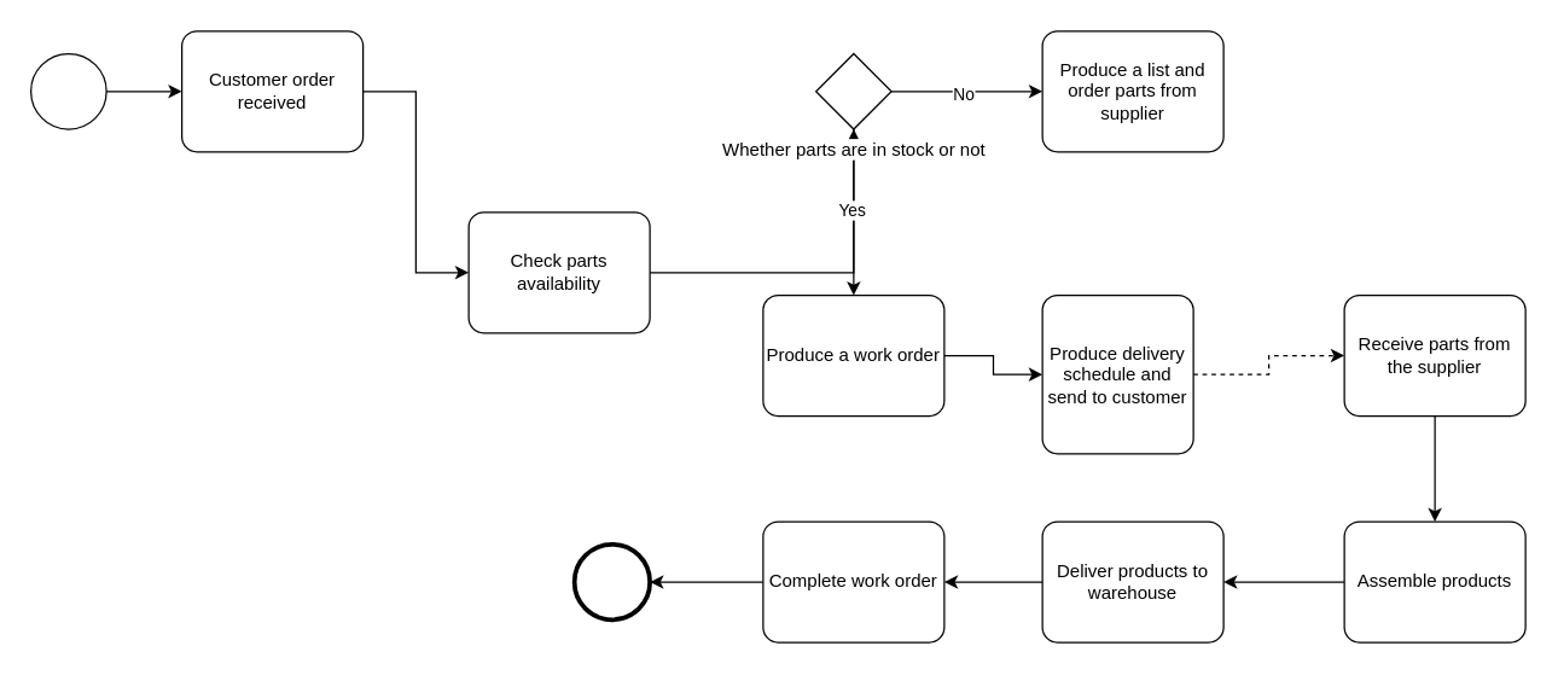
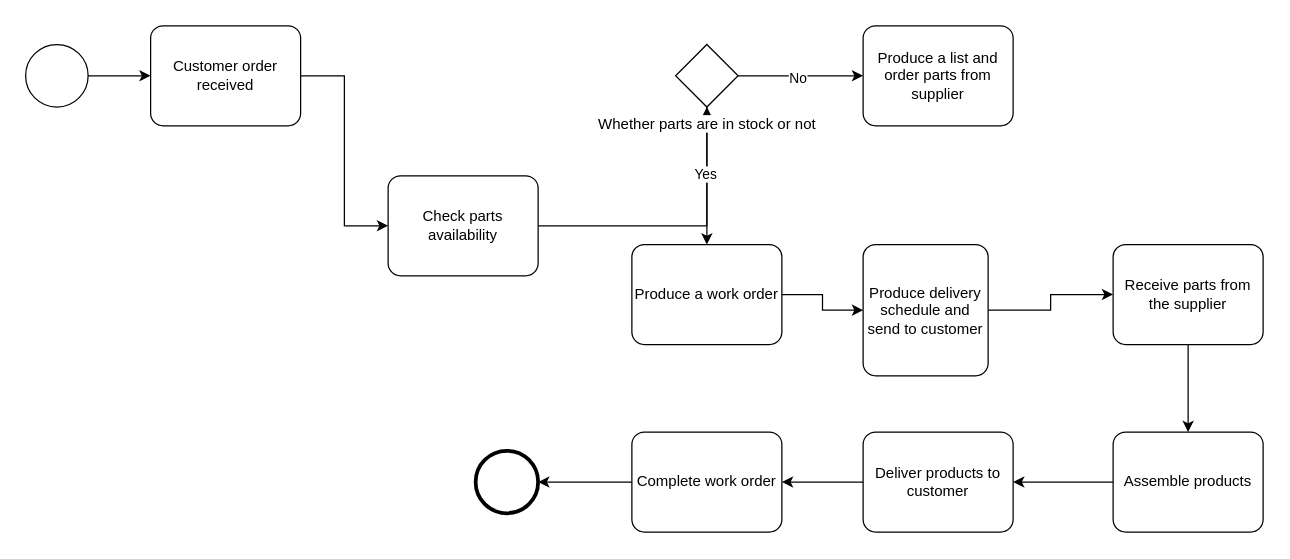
  <mxCell id="0" />
  <mxCell id="1" parent="0" />
  <mxCell id="2" value="" style="points=[[0.145,0.145,0],[0.5,0,0],[0.855,0.145,0],[1,0.5,0],[0.855,0.855,0],[0.5,1,0],[0.145,0.855,0],[0,0.5,0]];shape=mxgraph.bpmn.event;html=1;verticalLabelPosition=bottom;labelBackgroundColor=#ffffff;verticalAlign=top;align=center;perimeter=ellipsePerimeter;outlineConnect=0;aspect=fixed;outline=standard;symbol=general;" vertex="1" parent="1"><mxGeometry x="20" y="35" width="50" height="50" as="geometry" /></mxCell>
  <mxCell id="3" value="Customer order received" style="points=[[0.25,0,0],[0.5,0,0],[0.75,0,0],[1,0.25,0],[1,0.5,0],[1,0.75,0],[0.75,1,0],[0.5,1,0],[0.25,1,0],[0,0.75,0],[0,0.5,0],[0,0.25,0]];shape=mxgraph.bpmn.task;whiteSpace=wrap;rectStyle=rounded;size=10;html=1;container=1;expand=0;collapsible=0;taskMarker=abstract;" vertex="1" parent="1"><mxGeometry x="120" y="20" width="120" height="80" as="geometry" /></mxCell>
  <mxCell id="4" style="edgeStyle=orthogonalEdgeStyle;rounded=0;orthogonalLoop=1;jettySize=auto;html=1;entryX=0;entryY=0.5;entryDx=0;entryDy=0;entryPerimeter=0;" edge="1" parent="1" source="2" target="3"><mxGeometry relative="1" as="geometry" /></mxCell>
  <mxCell id="5" style="edgeStyle=orthogonalEdgeStyle;rounded=0;orthogonalLoop=1;jettySize=auto;html=1;" edge="1" parent="1" source="6" target="12"><mxGeometry relative="1" as="geometry" /></mxCell>
  <mxCell id="6" value="Check parts availability" style="points=[[0.25,0,0],[0.5,0,0],[0.75,0,0],[1,0.25,0],[1,0.5,0],[1,0.75,0],[0.75,1,0],[0.5,1,0],[0.25,1,0],[0,0.75,0],[0,0.5,0],[0,0.25,0]];shape=mxgraph.bpmn.task;whiteSpace=wrap;rectStyle=rounded;size=10;html=1;container=1;expand=0;collapsible=0;taskMarker=abstract;" vertex="1" parent="1"><mxGeometry x="310" y="140" width="120" height="80" as="geometry" /></mxCell>
  <mxCell id="7" style="edgeStyle=orthogonalEdgeStyle;rounded=0;orthogonalLoop=1;jettySize=auto;html=1;entryX=0;entryY=0.5;entryDx=0;entryDy=0;entryPerimeter=0;" edge="1" parent="1" source="3" target="6"><mxGeometry relative="1" as="geometry" /></mxCell>
  <mxCell id="8" style="edgeStyle=orthogonalEdgeStyle;rounded=0;orthogonalLoop=1;jettySize=auto;html=1;" edge="1" parent="1" source="12" target="13"><mxGeometry relative="1" as="geometry" /></mxCell>
  <mxCell id="9" value="No" style="edgeLabel;html=1;align=center;verticalAlign=middle;resizable=0;points=[];" vertex="1" connectable="0" parent="8"><mxGeometry x="-0.06" y="-1" relative="1" as="geometry"><mxPoint as="offset" /></mxGeometry></mxCell>
  <mxCell id="10" style="edgeStyle=orthogonalEdgeStyle;rounded=0;orthogonalLoop=1;jettySize=auto;html=1;" edge="1" parent="1" source="12" target="15"><mxGeometry relative="1" as="geometry" /></mxCell>
  <mxCell id="11" value="Yes" style="edgeLabel;html=1;align=center;verticalAlign=middle;resizable=0;points=[];" vertex="1" connectable="0" parent="10"><mxGeometry x="-0.042" y="2" relative="1" as="geometry"><mxPoint x="-4" as="offset" /></mxGeometry></mxCell>
  <mxCell id="12" value="Whether parts are in stock or not" style="points=[[0.25,0.25,0],[0.5,0,0],[0.75,0.25,0],[1,0.5,0],[0.75,0.75,0],[0.5,1,0],[0.25,0.75,0],[0,0.5,0]];shape=mxgraph.bpmn.gateway2;html=1;verticalLabelPosition=bottom;labelBackgroundColor=#ffffff;verticalAlign=top;align=center;perimeter=rhombusPerimeter;outlineConnect=0;outline=none;symbol=none;" vertex="1" parent="1"><mxGeometry x="540" y="35" width="50" height="50" as="geometry" /></mxCell>
  <mxCell id="13" value="Produce a list and order parts from supplier" style="points=[[0.25,0,0],[0.5,0,0],[0.75,0,0],[1,0.25,0],[1,0.5,0],[1,0.75,0],[0.75,1,0],[0.5,1,0],[0.25,1,0],[0,0.75,0],[0,0.5,0],[0,0.25,0]];shape=mxgraph.bpmn.task;whiteSpace=wrap;rectStyle=rounded;size=10;html=1;container=1;expand=0;collapsible=0;taskMarker=abstract;" vertex="1" parent="1"><mxGeometry x="690" y="20" width="120" height="80" as="geometry" /></mxCell>
  <mxCell id="14" style="edgeStyle=orthogonalEdgeStyle;rounded=0;orthogonalLoop=1;jettySize=auto;html=1;" edge="1" parent="1" source="15" target="17"><mxGeometry relative="1" as="geometry" /></mxCell>
  <mxCell id="15" value="Produce a work order" style="points=[[0.25,0,0],[0.5,0,0],[0.75,0,0],[1,0.25,0],[1,0.5,0],[1,0.75,0],[0.75,1,0],[0.5,1,0],[0.25,1,0],[0,0.75,0],[0,0.5,0],[0,0.25,0]];shape=mxgraph.bpmn.task;whiteSpace=wrap;rectStyle=rounded;size=10;html=1;container=1;expand=0;collapsible=0;taskMarker=abstract;" vertex="1" parent="1"><mxGeometry x="505" y="195" width="120" height="80" as="geometry" /></mxCell>
- <mxCell id="16" style="edgeStyle=orthogonalEdgeStyle;rounded=0;orthogonalLoop=1;jettySize=auto;html=1;dashed=1;" edge="1" parent="1" source="17" target="19"><mxGeometry relative="1" as="geometry" /></mxCell>
+ <mxCell id="16" style="edgeStyle=orthogonalEdgeStyle;rounded=0;orthogonalLoop=1;jettySize=auto;html=1;" edge="1" parent="1" source="17" target="19"><mxGeometry relative="1" as="geometry" /></mxCell>
  <mxCell id="17" value="Produce delivery schedule and send to customer" style="points=[[0.25,0,0],[0.5,0,0],[0.75,0,0],[1,0.25,0],[1,0.5,0],[1,0.75,0],[0.75,1,0],[0.5,1,0],[0.25,1,0],[0,0.75,0],[0,0.5,0],[0,0.25,0]];shape=mxgraph.bpmn.task;whiteSpace=wrap;rectStyle=rounded;size=10;html=1;container=1;expand=0;collapsible=0;taskMarker=abstract;" vertex="1" parent="1"><mxGeometry x="690" y="195" width="100" height="105" as="geometry" /></mxCell>
  <mxCell id="18" style="edgeStyle=orthogonalEdgeStyle;rounded=0;orthogonalLoop=1;jettySize=auto;html=1;" edge="1" parent="1" source="19" target="21"><mxGeometry relative="1" as="geometry" /></mxCell>
  <mxCell id="19" value="Receive parts from the supplier" style="points=[[0.25,0,0],[0.5,0,0],[0.75,0,0],[1,0.25,0],[1,0.5,0],[1,0.75,0],[0.75,1,0],[0.5,1,0],[0.25,1,0],[0,0.75,0],[0,0.5,0],[0,0.25,0]];shape=mxgraph.bpmn.task;whiteSpace=wrap;rectStyle=rounded;size=10;html=1;container=1;expand=0;collapsible=0;taskMarker=abstract;" vertex="1" parent="1"><mxGeometry x="890" y="195" width="120" height="80" as="geometry" /></mxCell>
  <mxCell id="20" style="edgeStyle=orthogonalEdgeStyle;rounded=0;orthogonalLoop=1;jettySize=auto;html=1;" edge="1" parent="1" source="21" target="23"><mxGeometry relative="1" as="geometry" /></mxCell>
  <mxCell id="21" value="Assemble products" style="points=[[0.25,0,0],[0.5,0,0],[0.75,0,0],[1,0.25,0],[1,0.5,0],[1,0.75,0],[0.75,1,0],[0.5,1,0],[0.25,1,0],[0,0.75,0],[0,0.5,0],[0,0.25,0]];shape=mxgraph.bpmn.task;whiteSpace=wrap;rectStyle=rounded;size=10;html=1;container=1;expand=0;collapsible=0;taskMarker=abstract;" vertex="1" parent="1"><mxGeometry x="890" y="345" width="120" height="80" as="geometry" /></mxCell>
  <mxCell id="22" style="edgeStyle=orthogonalEdgeStyle;rounded=0;orthogonalLoop=1;jettySize=auto;html=1;" edge="1" parent="1" source="23" target="25"><mxGeometry relative="1" as="geometry" /></mxCell>
- <mxCell id="23" value="Deliver products to warehouse" style="points=[[0.25,0,0],[0.5,0,0],[0.75,0,0],[1,0.25,0],[1,0.5,0],[1,0.75,0],[0.75,1,0],[0.5,1,0],[0.25,1,0],[0,0.75,0],[0,0.5,0],[0,0.25,0]];shape=mxgraph.bpmn.task;whiteSpace=wrap;rectStyle=rounded;size=10;html=1;container=1;expand=0;collapsible=0;taskMarker=abstract;" vertex="1" parent="1"><mxGeometry x="690" y="345" width="120" height="80" as="geometry" /></mxCell>
+ <mxCell id="23" value="Deliver products to customer" style="points=[[0.25,0,0],[0.5,0,0],[0.75,0,0],[1,0.25,0],[1,0.5,0],[1,0.75,0],[0.75,1,0],[0.5,1,0],[0.25,1,0],[0,0.75,0],[0,0.5,0],[0,0.25,0]];shape=mxgraph.bpmn.task;whiteSpace=wrap;rectStyle=rounded;size=10;html=1;container=1;expand=0;collapsible=0;taskMarker=abstract;" vertex="1" parent="1"><mxGeometry x="690" y="345" width="120" height="80" as="geometry" /></mxCell>
  <mxCell id="24" style="edgeStyle=orthogonalEdgeStyle;rounded=0;orthogonalLoop=1;jettySize=auto;html=1;" edge="1" parent="1" source="25" target="26"><mxGeometry relative="1" as="geometry" /></mxCell>
  <mxCell id="25" value="Complete work order" style="points=[[0.25,0,0],[0.5,0,0],[0.75,0,0],[1,0.25,0],[1,0.5,0],[1,0.75,0],[0.75,1,0],[0.5,1,0],[0.25,1,0],[0,0.75,0],[0,0.5,0],[0,0.25,0]];shape=mxgraph.bpmn.task;whiteSpace=wrap;rectStyle=rounded;size=10;html=1;container=1;expand=0;collapsible=0;taskMarker=abstract;" vertex="1" parent="1"><mxGeometry x="505" y="345" width="120" height="80" as="geometry" /></mxCell>
  <mxCell id="26" value="" style="points=[[0.145,0.145,0],[0.5,0,0],[0.855,0.145,0],[1,0.5,0],[0.855,0.855,0],[0.5,1,0],[0.145,0.855,0],[0,0.5,0]];shape=mxgraph.bpmn.event;html=1;verticalLabelPosition=bottom;labelBackgroundColor=#ffffff;verticalAlign=top;align=center;perimeter=ellipsePerimeter;outlineConnect=0;aspect=fixed;outline=end;symbol=terminate2;" vertex="1" parent="1"><mxGeometry x="380" y="360" width="50" height="50" as="geometry" /></mxCell>
